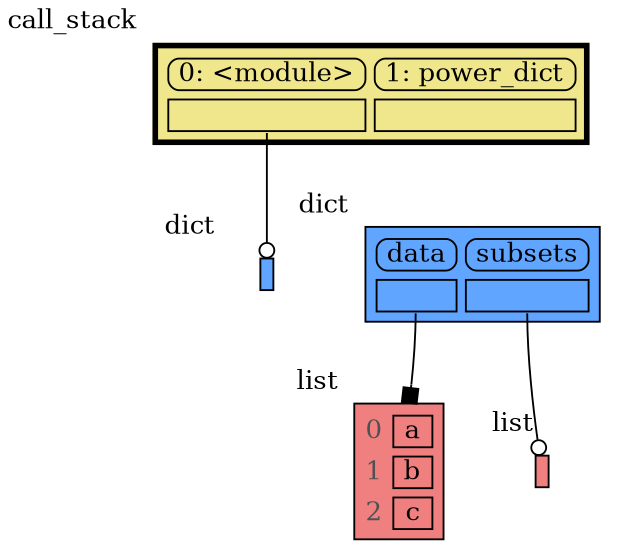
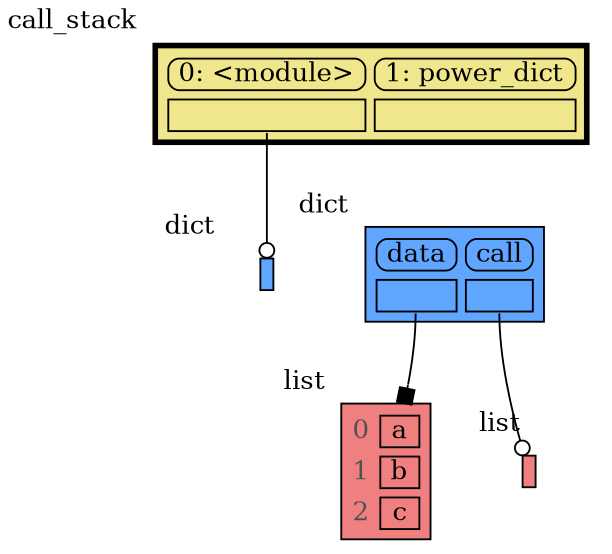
  digraph {
    node [shape=plaintext xlabel=dict]
    edge [headport=table style=solid]
    n1 [label=< <TABLE BORDER="1" CELLBORDER="1" CELLSPACING="0" CELLPADDING="0" BGCOLOR="#60a5ff" PORT="table">     <TR><TD BORDER="0"> </TD></TR> </TABLE> >]
-   n2 [label=< <TABLE BORDER="1" CELLBORDER="1" CELLSPACING="5" CELLPADDING="0" BGCOLOR="#60a5ff" PORT="table">     <TR><TD BORDER="1" STYLE="ROUNDED"> data </TD><TD BORDER="1" STYLE="ROUNDED"> subsets </TD></TR>     <TR><TD BORDER="1" PORT="ref0"> </TD><TD BORDER="1" PORT="ref1"> </TD></TR> </TABLE> >]
+   n2 [label=< <TABLE BORDER="1" CELLBORDER="1" CELLSPACING="5" CELLPADDING="0" BGCOLOR="#60a5ff" PORT="table">     <TR><TD BORDER="1" STYLE="ROUNDED"> data </TD><TD BORDER="1" STYLE="ROUNDED"> call </TD></TR>     <TR><TD BORDER="1" PORT="ref0"> </TD><TD BORDER="1" PORT="ref1"> </TD></TR> </TABLE> >]
    n3 [label=< <TABLE BORDER="1" CELLBORDER="1" CELLSPACING="5" CELLPADDING="0" BGCOLOR="lightcoral" PORT="table">     <TR><TD BORDER="0"><font color="#505050">0</font></TD><TD BORDER="1"> a </TD></TR>     <TR><TD BORDER="0"><font color="#505050">1</font></TD><TD BORDER="1"> b </TD></TR>     <TR><TD BORDER="0"><font color="#505050">2</font></TD><TD BORDER="1"> c </TD></TR> </TABLE> > xlabel=list]
    n4 [label=< <TABLE BORDER="1" CELLBORDER="1" CELLSPACING="0" CELLPADDING="0" BGCOLOR="lightcoral" PORT="table">     <TR><TD BORDER="0"> </TD></TR> </TABLE> > xlabel=list]
    n5 [label=< <TABLE BORDER="3" CELLBORDER="1" CELLSPACING="5" CELLPADDING="0" BGCOLOR="khaki" PORT="table">     <TR><TD BORDER="1" STYLE="ROUNDED"> 0: &lt;module&gt; </TD><TD BORDER="1" STYLE="ROUNDED"> 1: power_dict </TD></TR>     <TR><TD BORDER="1" PORT="ref0"> </TD><TD BORDER="1" PORT="ref1"> </TD></TR> </TABLE> > xlabel=call_stack]
    subgraph sub_1 {
      rank=same
      n1
      n2
    }
    subgraph sub_2 {
      rank=same
      n3
      n4
    }
    n1 -> n2 [style=invis weight=10]
    n2 -> n3 [arrowhead=box tailport=ref0]
    n2 -> n4 [arrowhead=odot tailport=ref1]
    n3 -> n4 [style=invis weight=10]
    n5 -> n1 [arrowhead=odot tailport=ref0]
  }
